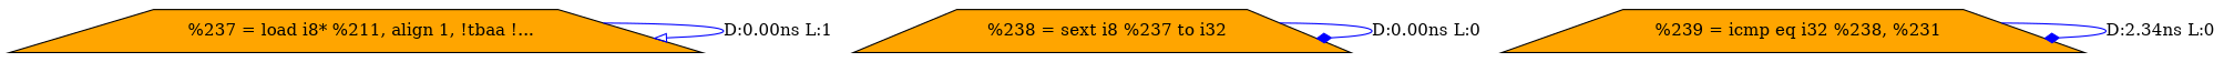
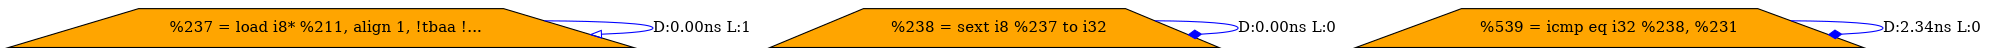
  digraph {
    node [style=filled fillcolor=orange shape=trapezium]
    edge [color=blue arrowhead=diamond]
    n1 [label="  %237 = load i8* %211, align 1, !tbaa !..."]
    n2 [label="  %238 = sext i8 %237 to i32"]
-   n3 [label="  %239 = icmp eq i32 %238, %231"]
+   n3 [label="%539 = icmp eq i32 %238, %231"]
    n1 -> n1 [label="D:0.00ns L:1" arrowhead=onormal]
    n2 -> n2 [label="D:0.00ns L:0"]
    n3 -> n3 [label="D:2.34ns L:0"]
  }
